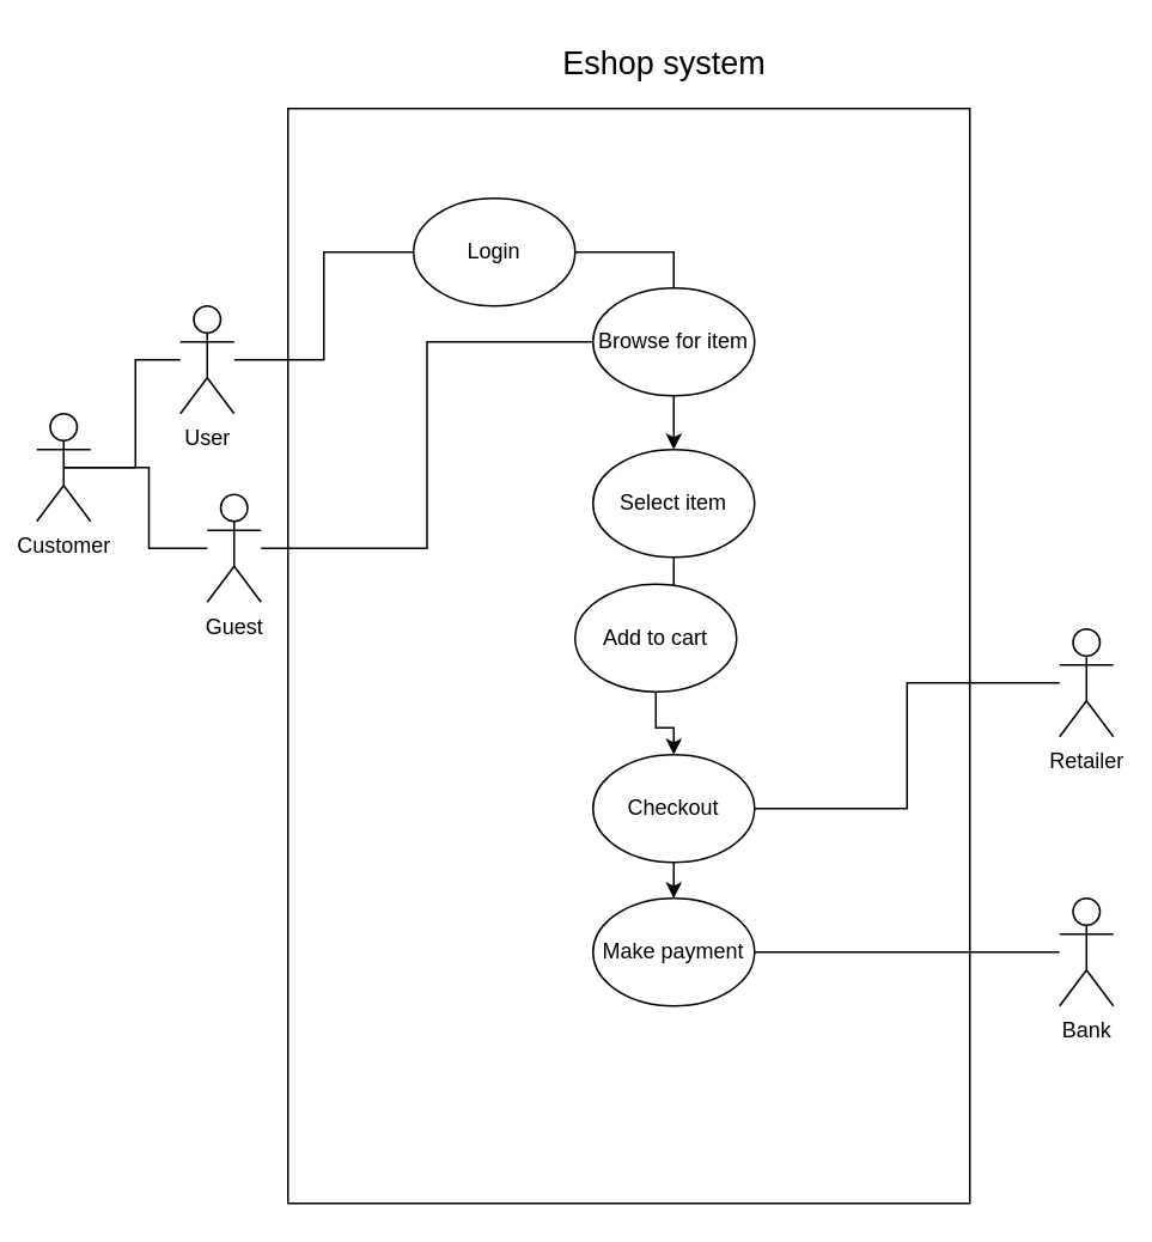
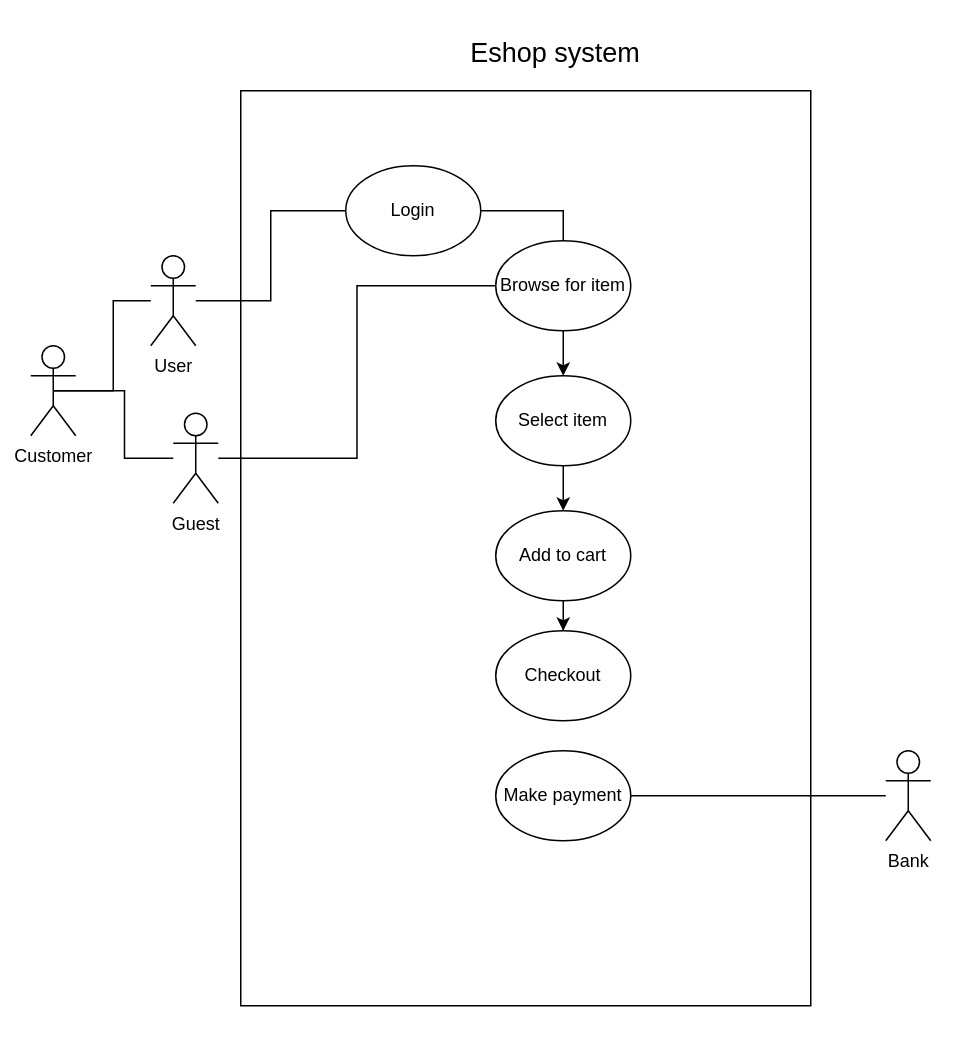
  <mxCell id="0" />
  <mxCell id="1" parent="0" />
  <mxCell id="2" value="" style="rounded=0;whiteSpace=wrap;html=1;" parent="1" vertex="1"><mxGeometry x="160" y="60" width="380" height="610" as="geometry" /></mxCell>
  <mxCell id="3" style="edgeStyle=orthogonalEdgeStyle;rounded=0;orthogonalLoop=1;jettySize=auto;html=1;endArrow=none;endFill=0;" parent="1" source="4" target="11" edge="1"><mxGeometry relative="1" as="geometry" /></mxCell>
  <mxCell id="4" value="User" style="shape=umlActor;verticalLabelPosition=bottom;verticalAlign=top;html=1;outlineConnect=0;" parent="1" vertex="1"><mxGeometry x="100" y="170" width="30" height="60" as="geometry" /></mxCell>
  <mxCell id="5" style="edgeStyle=orthogonalEdgeStyle;rounded=0;orthogonalLoop=1;jettySize=auto;html=1;entryX=0;entryY=0.5;entryDx=0;entryDy=0;endArrow=none;endFill=0;" parent="1" source="6" target="13" edge="1"><mxGeometry relative="1" as="geometry" /></mxCell>
  <mxCell id="6" value="Guest" style="shape=umlActor;verticalLabelPosition=bottom;verticalAlign=top;html=1;outlineConnect=0;" parent="1" vertex="1"><mxGeometry x="115" y="275" width="30" height="60" as="geometry" /></mxCell>
  <mxCell id="7" style="edgeStyle=orthogonalEdgeStyle;rounded=0;orthogonalLoop=1;jettySize=auto;html=1;exitX=0.5;exitY=0.5;exitDx=0;exitDy=0;exitPerimeter=0;endArrow=none;endFill=0;" parent="1" source="9" target="4" edge="1"><mxGeometry relative="1" as="geometry" /></mxCell>
  <mxCell id="8" style="edgeStyle=orthogonalEdgeStyle;rounded=0;orthogonalLoop=1;jettySize=auto;html=1;exitX=0.5;exitY=0.5;exitDx=0;exitDy=0;exitPerimeter=0;endArrow=none;endFill=0;" parent="1" source="9" target="6" edge="1"><mxGeometry relative="1" as="geometry" /></mxCell>
  <mxCell id="9" value="Customer" style="shape=umlActor;verticalLabelPosition=bottom;verticalAlign=top;html=1;outlineConnect=0;" parent="1" vertex="1"><mxGeometry x="20" y="230" width="30" height="60" as="geometry" /></mxCell>
  <mxCell id="10" style="edgeStyle=orthogonalEdgeStyle;rounded=0;orthogonalLoop=1;jettySize=auto;html=1;entryX=0.5;entryY=0;entryDx=0;entryDy=0;endArrow=none;endFill=0;" parent="1" source="11" target="13" edge="1"><mxGeometry relative="1" as="geometry" /></mxCell>
  <mxCell id="11" value="Login" style="ellipse;whiteSpace=wrap;html=1;" parent="1" vertex="1"><mxGeometry x="230" y="110" width="90" height="60" as="geometry" /></mxCell>
  <mxCell id="12" style="edgeStyle=orthogonalEdgeStyle;rounded=0;orthogonalLoop=1;jettySize=auto;html=1;entryX=0.5;entryY=0;entryDx=0;entryDy=0;" parent="1" source="13" target="15" edge="1"><mxGeometry relative="1" as="geometry" /></mxCell>
  <mxCell id="13" value="Browse for item" style="ellipse;whiteSpace=wrap;html=1;" parent="1" vertex="1"><mxGeometry x="330" y="160" width="90" height="60" as="geometry" /></mxCell>
  <mxCell id="14" style="edgeStyle=orthogonalEdgeStyle;rounded=0;orthogonalLoop=1;jettySize=auto;html=1;entryX=0.5;entryY=0;entryDx=0;entryDy=0;" parent="1" source="15" target="17" edge="1"><mxGeometry relative="1" as="geometry" /></mxCell>
  <mxCell id="15" value="Select item" style="ellipse;whiteSpace=wrap;html=1;" parent="1" vertex="1"><mxGeometry x="330" y="250" width="90" height="60" as="geometry" /></mxCell>
  <mxCell id="16" style="edgeStyle=orthogonalEdgeStyle;rounded=0;orthogonalLoop=1;jettySize=auto;html=1;" parent="1" source="17" target="19" edge="1"><mxGeometry relative="1" as="geometry" /></mxCell>
- <mxCell id="17" value="Add to cart" style="ellipse;whiteSpace=wrap;html=1;" parent="1" vertex="1"><mxGeometry x="320" y="325" width="90" height="60" as="geometry" /></mxCell>
- <mxCell id="18" style="edgeStyle=orthogonalEdgeStyle;rounded=0;orthogonalLoop=1;jettySize=auto;html=1;" parent="1" source="19" target="20" edge="1"><mxGeometry relative="1" as="geometry" /></mxCell>
+ <mxCell id="17" value="Add to cart" style="ellipse;whiteSpace=wrap;html=1;" parent="1" vertex="1"><mxGeometry x="330" y="340" width="90" height="60" as="geometry" /></mxCell>
  <mxCell id="19" value="Checkout" style="ellipse;whiteSpace=wrap;html=1;" parent="1" vertex="1"><mxGeometry x="330" y="420" width="90" height="60" as="geometry" /></mxCell>
  <mxCell id="20" value="Make payment" style="ellipse;whiteSpace=wrap;html=1;" parent="1" vertex="1"><mxGeometry x="330" y="500" width="90" height="60" as="geometry" /></mxCell>
  <mxCell id="21" style="edgeStyle=orthogonalEdgeStyle;rounded=0;orthogonalLoop=1;jettySize=auto;html=1;endArrow=none;endFill=0;" parent="1" source="22" target="20" edge="1"><mxGeometry relative="1" as="geometry" /></mxCell>
  <mxCell id="22" value="Bank" style="shape=umlActor;verticalLabelPosition=bottom;verticalAlign=top;html=1;outlineConnect=0;" parent="1" vertex="1"><mxGeometry x="590" y="500" width="30" height="60" as="geometry" /></mxCell>
- <mxCell id="23" style="edgeStyle=orthogonalEdgeStyle;rounded=0;orthogonalLoop=1;jettySize=auto;html=1;entryX=1;entryY=0.5;entryDx=0;entryDy=0;endArrow=none;endFill=0;" parent="1" source="24" target="19" edge="1"><mxGeometry relative="1" as="geometry" /></mxCell>
- <mxCell id="24" value="Retailer" style="shape=umlActor;verticalLabelPosition=bottom;verticalAlign=top;html=1;outlineConnect=0;" parent="1" vertex="1"><mxGeometry x="590" y="350" width="30" height="60" as="geometry" /></mxCell>
  <mxCell id="25" value="&lt;font style=&quot;font-size: 18px;&quot;&gt;Eshop system&lt;/font&gt;" style="text;html=1;align=center;verticalAlign=middle;whiteSpace=wrap;rounded=0;" parent="1" vertex="1"><mxGeometry x="300" width="140" height="30" as="geometry" y="20" /></mxCell>
